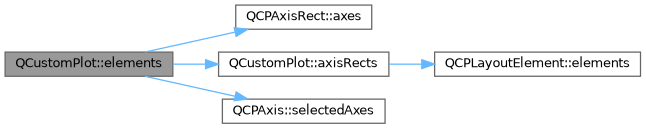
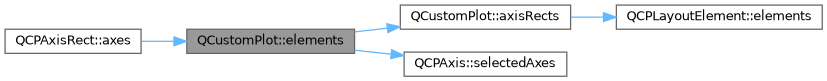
  digraph {
    rankdir=LR
    node [color=grey40 fillcolor=white fontname=Helvetica fontsize=10 shape=box style=filled]
    edge [color=steelblue1 fontname=Helvetica fontsize=10 labelfontname=Helvetica labelfontsize=10 style=solid]
    n1 [color=gray40 fillcolor=grey60 fontcolor=black height=0.2 label="QCustomPlot::elements" width=0.4]
    n2 [height=0.2 label="QCPAxisRect::axes" width=0.4]
    n3 [height=0.2 label="QCustomPlot::axisRects" width=0.4]
    n4 [height=0.2 label="QCPAxis::selectedAxes" width=0.4]
    n5 [height=0.2 label="QCPLayoutElement::elements" width=0.4]
-   n1 -> n2
+   n2 -> n1
    n1 -> n3
    n1 -> n4
    n3 -> n5
  }
